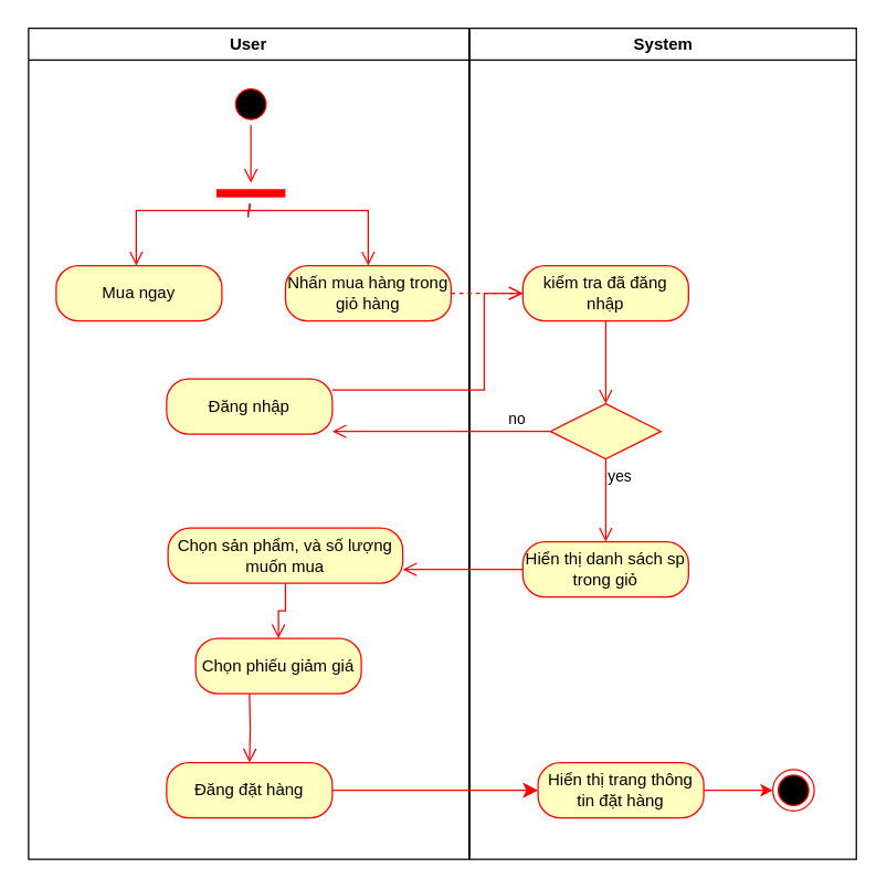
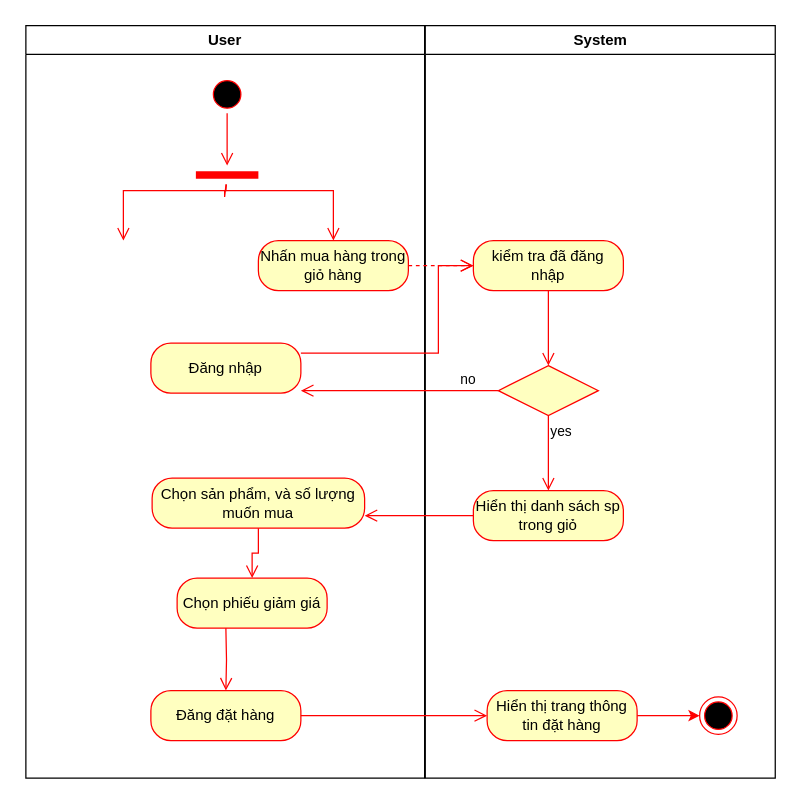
  <mxCell id="0" />
  <mxCell id="1" parent="0" />
  <mxCell id="2" value="User" style="swimlane;whiteSpace=wrap" parent="1" vertex="1"><mxGeometry x="20" y="20" width="319" height="602" as="geometry" /></mxCell>
  <mxCell id="3" value="" style="ellipse;shape=startState;fillColor=#000000;strokeColor=#ff0000;" parent="2" vertex="1"><mxGeometry x="146" y="40" width="30" height="30" as="geometry" /></mxCell>
  <mxCell id="4" value="" style="edgeStyle=elbowEdgeStyle;elbow=horizontal;verticalAlign=bottom;endArrow=open;endSize=8;strokeColor=#FF0000;endFill=1;rounded=0;" parent="2" source="3" target="5" edge="1"><mxGeometry x="100" y="40" as="geometry"><mxPoint x="161.5" y="112" as="targetPoint" /></mxGeometry></mxCell>
  <mxCell id="5" value="" style="shape=line;strokeWidth=6;strokeColor=#ff0000;rotation=-180;" parent="2" vertex="1"><mxGeometry x="136" y="112" width="50" height="15" as="geometry" /></mxCell>
- <mxCell id="6" value="Mua ngay" style="rounded=1;whiteSpace=wrap;html=1;arcSize=40;fontColor=#000000;fillColor=#ffffc0;strokeColor=#ff0000;" parent="2" vertex="1"><mxGeometry x="20" y="172" width="120" height="40" as="geometry" /></mxCell>
  <mxCell id="7" value="" style="edgeStyle=orthogonalEdgeStyle;html=1;verticalAlign=bottom;endArrow=open;endSize=8;strokeColor=#ff0000;rounded=0;" parent="2" source="5" edge="1"><mxGeometry relative="1" as="geometry"><mxPoint x="78" y="172" as="targetPoint" /><mxPoint x="112" y="127" as="sourcePoint" /><Array as="points"><mxPoint x="160" y="132" /><mxPoint x="78" y="132" /></Array></mxGeometry></mxCell>
  <mxCell id="8" value="Nhấn mua hàng trong giỏ hàng" style="rounded=1;whiteSpace=wrap;html=1;arcSize=40;fontColor=#000000;fillColor=#ffffc0;strokeColor=#ff0000;" parent="2" vertex="1"><mxGeometry x="186" y="172" width="120" height="40" as="geometry" /></mxCell>
  <mxCell id="9" value="" style="edgeStyle=orthogonalEdgeStyle;html=1;verticalAlign=bottom;endArrow=open;endSize=8;strokeColor=#ff0000;rounded=0;" parent="2" source="5" target="8" edge="1"><mxGeometry relative="1" as="geometry"><mxPoint x="88" y="182" as="targetPoint" /><mxPoint x="170" y="137" as="sourcePoint" /><Array as="points"><mxPoint x="159" y="137" /><mxPoint x="159" y="132" /><mxPoint x="236" y="132" /></Array></mxGeometry></mxCell>
  <mxCell id="10" value="Đăng nhập" style="rounded=1;whiteSpace=wrap;html=1;arcSize=40;fontColor=#000000;fillColor=#ffffc0;strokeColor=#ff0000;" parent="2" vertex="1"><mxGeometry x="100" y="254" width="120" height="40" as="geometry" /></mxCell>
  <mxCell id="11" value="Chọn sản phẩm, và số lượng muốn mua" style="rounded=1;whiteSpace=wrap;html=1;arcSize=40;fontColor=#000000;fillColor=#ffffc0;strokeColor=#ff0000;" parent="2" vertex="1"><mxGeometry x="101" y="362" width="170" height="40" as="geometry" /></mxCell>
  <mxCell id="12" value="" style="edgeStyle=orthogonalEdgeStyle;html=1;verticalAlign=bottom;endArrow=open;endSize=8;strokeColor=#ff0000;rounded=0;" parent="2" source="11" target="13" edge="1"><mxGeometry relative="1" as="geometry"><mxPoint x="161" y="462" as="targetPoint" /></mxGeometry></mxCell>
  <mxCell id="13" value="Chọn phiếu giảm giá" style="rounded=1;whiteSpace=wrap;html=1;arcSize=40;fontColor=#000000;fillColor=#ffffc0;strokeColor=#ff0000;" parent="2" vertex="1"><mxGeometry x="121" y="442" width="120" height="40" as="geometry" /></mxCell>
  <mxCell id="14" value="" style="edgeStyle=orthogonalEdgeStyle;html=1;verticalAlign=bottom;endArrow=open;endSize=8;strokeColor=#ff0000;rounded=0;" parent="2" target="15" edge="1"><mxGeometry relative="1" as="geometry"><mxPoint x="159" y="532" as="targetPoint" /><mxPoint x="160.0" y="482" as="sourcePoint" /></mxGeometry></mxCell>
  <mxCell id="15" value="Đăng đặt hàng" style="rounded=1;whiteSpace=wrap;html=1;arcSize=40;fontColor=#000000;fillColor=#ffffc0;strokeColor=#ff0000;" parent="2" vertex="1"><mxGeometry x="100" y="532" width="120" height="40" as="geometry" /></mxCell>
  <mxCell id="16" value="System" style="swimlane;whiteSpace=wrap" parent="1" vertex="1"><mxGeometry x="339.5" y="20" width="280" height="602" as="geometry"><mxRectangle x="444.5" y="128" width="90" height="30" as="alternateBounds" /></mxGeometry></mxCell>
  <mxCell id="17" value="kiểm tra đã đăng nhập" style="rounded=1;whiteSpace=wrap;html=1;arcSize=40;fontColor=#000000;fillColor=#ffffc0;strokeColor=#ff0000;" parent="16" vertex="1"><mxGeometry x="38.5" y="172" width="120" height="40" as="geometry" /></mxCell>
  <mxCell id="18" value="" style="edgeStyle=orthogonalEdgeStyle;html=1;verticalAlign=bottom;endArrow=open;endSize=8;strokeColor=#ff0000;rounded=0;" parent="16" source="17" target="19" edge="1"><mxGeometry relative="1" as="geometry"><mxPoint x="98.5" y="272" as="targetPoint" /></mxGeometry></mxCell>
  <mxCell id="19" value="" style="rhombus;whiteSpace=wrap;html=1;fontColor=#000000;fillColor=#ffffc0;strokeColor=#ff0000;" parent="16" vertex="1"><mxGeometry x="58.5" y="272" width="80" height="40" as="geometry" /></mxCell>
  <mxCell id="20" value="yes" style="edgeStyle=orthogonalEdgeStyle;html=1;align=left;verticalAlign=top;endArrow=open;endSize=8;strokeColor=#ff0000;rounded=0;" parent="16" source="19" target="21" edge="1"><mxGeometry x="-1" relative="1" as="geometry"><mxPoint x="98.5" y="372" as="targetPoint" /></mxGeometry></mxCell>
  <mxCell id="21" value="Hiển thị danh sách sp trong giỏ" style="rounded=1;whiteSpace=wrap;html=1;arcSize=40;fontColor=#000000;fillColor=#ffffc0;strokeColor=#ff0000;" parent="16" vertex="1"><mxGeometry x="38.5" y="372" width="120" height="40" as="geometry" /></mxCell>
  <mxCell id="22" value="" style="edgeStyle=orthogonalEdgeStyle;rounded=0;orthogonalLoop=1;jettySize=auto;html=1;strokeColor=#FF0000;" parent="16" source="23" target="24" edge="1"><mxGeometry relative="1" as="geometry" /></mxCell>
  <mxCell id="23" value="Hiển thị trang thông tin đặt hàng" style="rounded=1;whiteSpace=wrap;html=1;arcSize=40;fontColor=#000000;fillColor=#ffffc0;strokeColor=#ff0000;" parent="16" vertex="1"><mxGeometry x="49.5" y="532" width="120" height="40" as="geometry" /></mxCell>
  <mxCell id="24" value="" style="ellipse;html=1;shape=endState;fillColor=#000000;strokeColor=#ff0000;" parent="16" vertex="1"><mxGeometry x="219.5" y="537" width="30" height="30" as="geometry" /></mxCell>
  <mxCell id="25" value="" style="edgeStyle=orthogonalEdgeStyle;html=1;verticalAlign=bottom;endArrow=open;endSize=8;strokeColor=#ff0000;rounded=0;dashed=1;" parent="1" source="8" target="17" edge="1"><mxGeometry relative="1" as="geometry"><mxPoint x="449" y="302" as="targetPoint" /><mxPoint x="449.5" y="242" as="sourcePoint" /></mxGeometry></mxCell>
  <mxCell id="26" value="" style="edgeStyle=orthogonalEdgeStyle;html=1;verticalAlign=bottom;endArrow=open;endSize=8;strokeColor=#ff0000;rounded=0;" parent="1" source="10" target="17" edge="1"><mxGeometry relative="1" as="geometry"><mxPoint x="349" y="225" as="targetPoint" /><mxPoint x="209" y="305" as="sourcePoint" /><Array as="points"><mxPoint x="350" y="282" /><mxPoint x="350" y="212" /></Array></mxGeometry></mxCell>
  <mxCell id="27" value="no" style="edgeStyle=orthogonalEdgeStyle;html=1;align=left;verticalAlign=bottom;endArrow=open;endSize=8;strokeColor=#ff0000;rounded=0;" parent="1" source="19" target="10" edge="1"><mxGeometry x="-0.6" relative="1" as="geometry"><mxPoint x="579" y="312" as="targetPoint" /><Array as="points"><mxPoint x="279" y="312" /><mxPoint x="279" y="312" /></Array><mxPoint as="offset" /></mxGeometry></mxCell>
  <mxCell id="28" value="" style="edgeStyle=orthogonalEdgeStyle;html=1;verticalAlign=bottom;endArrow=open;endSize=8;strokeColor=#ff0000;rounded=0;" parent="1" source="21" target="11" edge="1"><mxGeometry relative="1" as="geometry"><mxPoint x="439" y="492" as="targetPoint" /><Array as="points"><mxPoint x="279" y="412" /><mxPoint x="279" y="412" /></Array></mxGeometry></mxCell>
- <mxCell id="29" value="" style="edgeStyle=orthogonalEdgeStyle;html=1;verticalAlign=bottom;endArrow=classic;endSize=8;strokeColor=#ff0000;rounded=0;" parent="1" source="15" target="23" edge="1"><mxGeometry relative="1" as="geometry"><mxPoint x="180" y="652" as="targetPoint" /><Array as="points"><mxPoint x="339" y="572" /><mxPoint x="339" y="572" /></Array></mxGeometry></mxCell>
+ <mxCell id="29" value="" style="edgeStyle=orthogonalEdgeStyle;html=1;verticalAlign=bottom;endArrow=open;endSize=8;strokeColor=#ff0000;rounded=0;" parent="1" source="15" target="23" edge="1"><mxGeometry relative="1" as="geometry"><mxPoint x="180" y="652" as="targetPoint" /><Array as="points"><mxPoint x="339" y="572" /><mxPoint x="339" y="572" /></Array></mxGeometry></mxCell>
